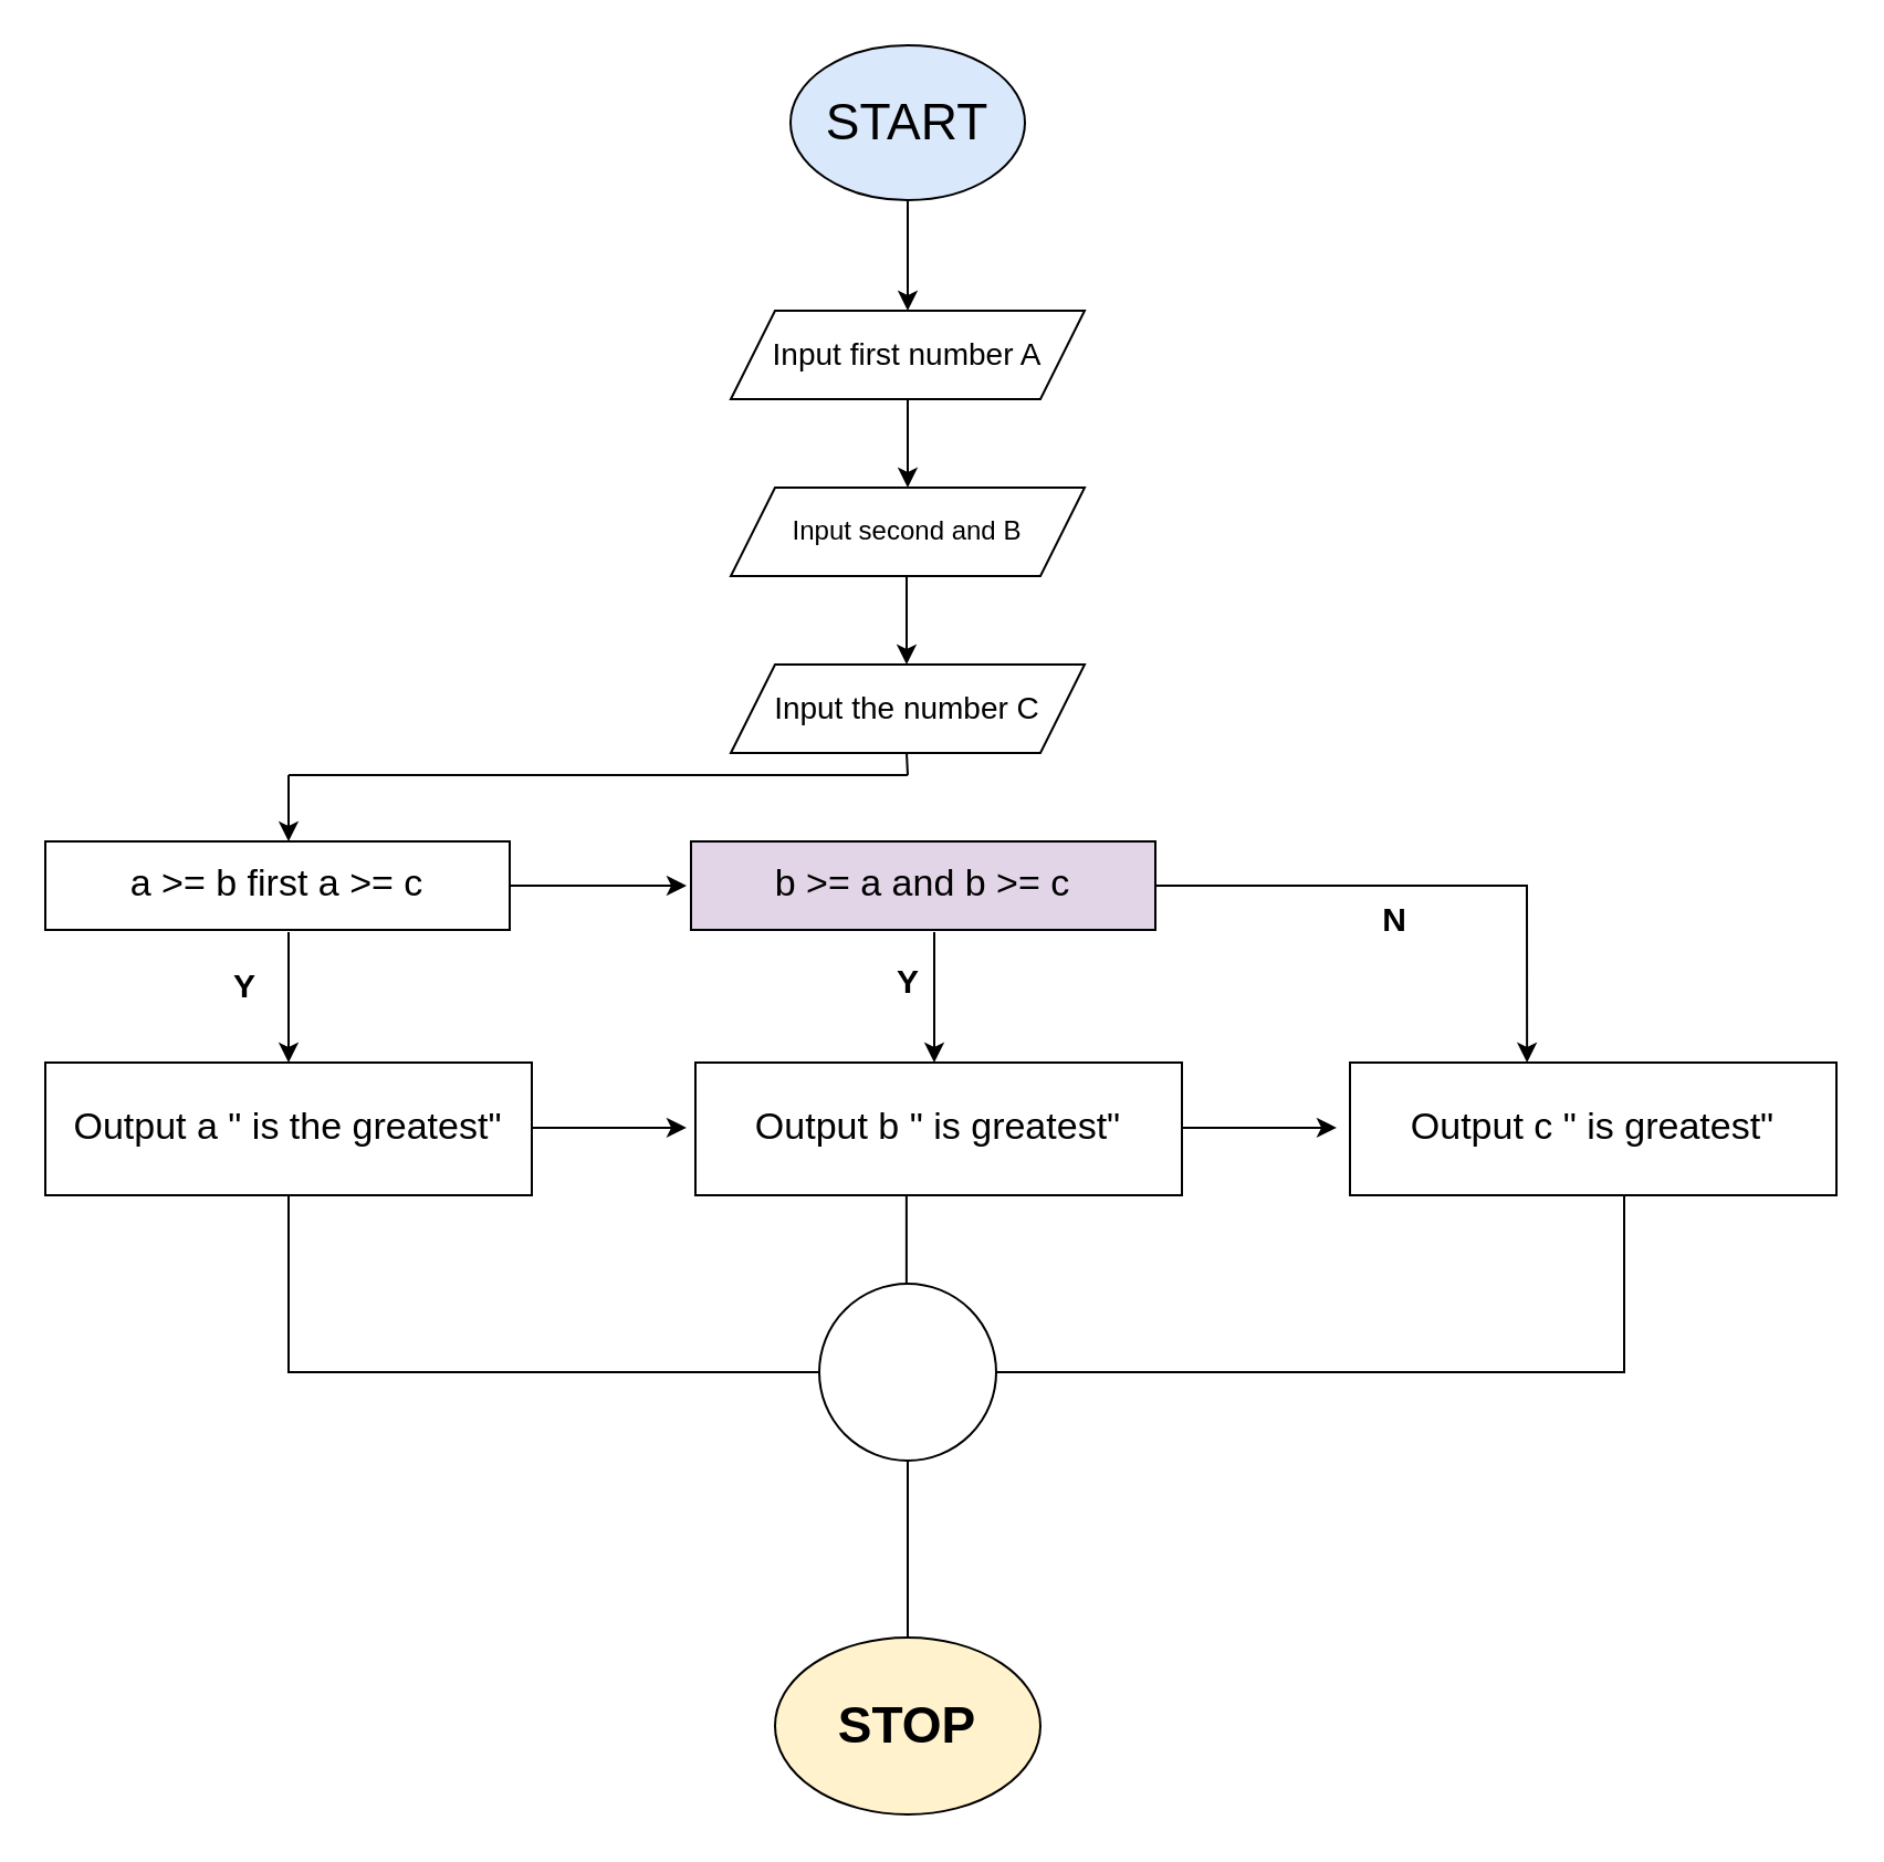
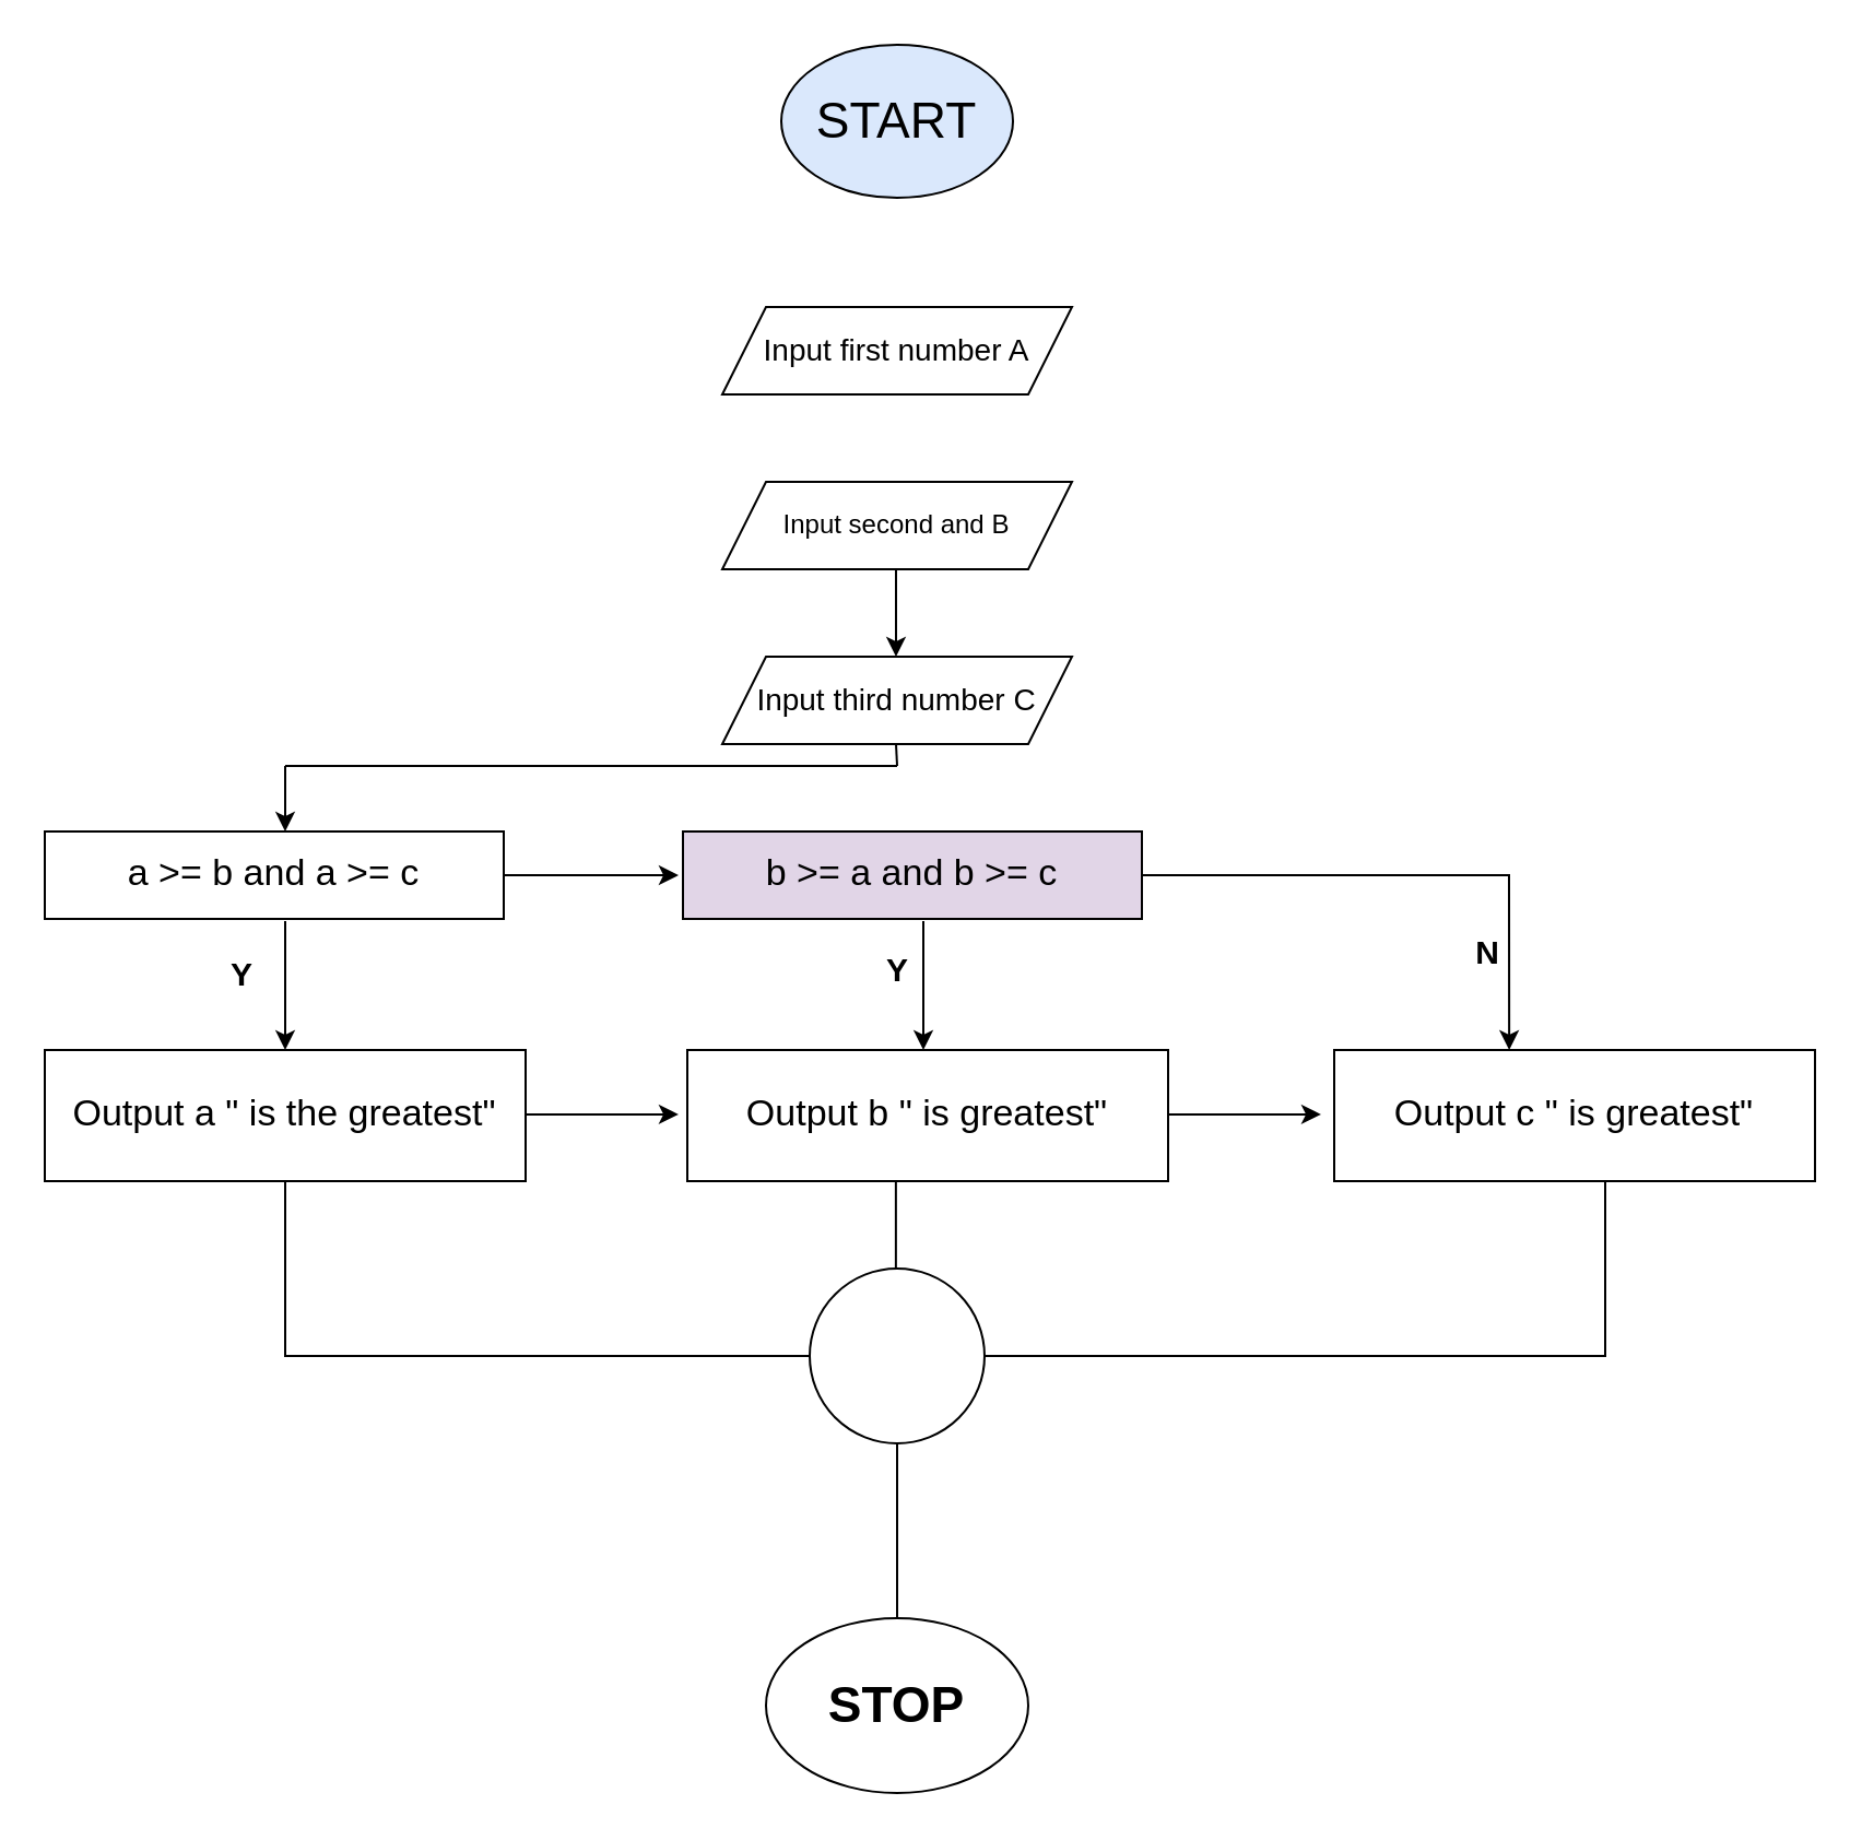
  <mxCell id="0" />
  <mxCell id="1" parent="0" />
  <mxCell id="2" value="" style="endArrow=none;html=1;rounded=0;" edge="1" parent="1"><mxGeometry width="50" height="50" relative="1" as="geometry"><mxPoint x="450" y="620" as="sourcePoint" /><mxPoint x="734" y="540" as="targetPoint" /><Array as="points"><mxPoint x="734" y="620" /></Array></mxGeometry></mxCell>
- <mxCell id="3" style="edgeStyle=orthogonalEdgeStyle;rounded=0;orthogonalLoop=1;jettySize=auto;html=1;entryX=0.5;entryY=0;entryDx=0;entryDy=0;" edge="1" parent="1" source="4" target="5"><mxGeometry relative="1" as="geometry" /></mxCell>
  <mxCell id="4" value="&lt;font style=&quot;font-size: 23px;&quot;&gt;START&lt;/font&gt;" style="ellipse;whiteSpace=wrap;html=1;fillColor=#dae8fc;" vertex="1" parent="1"><mxGeometry x="357" width="106" height="70" as="geometry" y="20" /></mxCell>
  <mxCell id="5" value="&lt;font style=&quot;font-size: 14px;&quot;&gt;Input first number A&lt;/font&gt;" style="shape=parallelogram;perimeter=parallelogramPerimeter;whiteSpace=wrap;html=1;fixedSize=1;align=center;" vertex="1" parent="1"><mxGeometry x="330" y="140" width="160" height="40" as="geometry" /></mxCell>
  <mxCell id="6" value="Input second and B" style="shape=parallelogram;perimeter=parallelogramPerimeter;whiteSpace=wrap;html=1;fixedSize=1;" vertex="1" parent="1"><mxGeometry x="330" y="220" width="160" height="40" as="geometry" /></mxCell>
- <mxCell id="7" value="" style="endArrow=classic;html=1;rounded=0;exitX=0.5;exitY=1;exitDx=0;exitDy=0;entryX=0.5;entryY=0;entryDx=0;entryDy=0;" edge="1" parent="1" source="5" target="6"><mxGeometry width="50" height="50" relative="1" as="geometry"><mxPoint x="416.5" y="180" as="sourcePoint" /><mxPoint x="417" y="220" as="targetPoint" /></mxGeometry></mxCell>
  <mxCell id="8" value="" style="endArrow=classic;html=1;rounded=0;" edge="1" parent="1"><mxGeometry width="50" height="50" relative="1" as="geometry"><mxPoint x="409.5" y="260" as="sourcePoint" /><mxPoint x="409.5" y="300" as="targetPoint" /></mxGeometry></mxCell>
- <mxCell id="9" value="&lt;font style=&quot;font-size: 14px;&quot;&gt;Input the number C&lt;/font&gt;" style="shape=parallelogram;perimeter=parallelogramPerimeter;whiteSpace=wrap;html=1;fixedSize=1;" vertex="1" parent="1"><mxGeometry x="330" y="300" width="160" height="40" as="geometry" /></mxCell>
+ <mxCell id="9" value="&lt;font style=&quot;font-size: 14px;&quot;&gt;Input third number C&lt;/font&gt;" style="shape=parallelogram;perimeter=parallelogramPerimeter;whiteSpace=wrap;html=1;fixedSize=1;" vertex="1" parent="1"><mxGeometry x="330" y="300" width="160" height="40" as="geometry" /></mxCell>
  <mxCell id="10" value="" style="endArrow=none;html=1;rounded=0;" edge="1" parent="1"><mxGeometry width="50" height="50" relative="1" as="geometry"><mxPoint x="409.5" y="340" as="sourcePoint" /><mxPoint x="410" y="350" as="targetPoint" /></mxGeometry></mxCell>
  <mxCell id="11" value="" style="endArrow=none;html=1;rounded=0;" edge="1" parent="1"><mxGeometry width="50" height="50" relative="1" as="geometry"><mxPoint x="130" y="350" as="sourcePoint" /><mxPoint x="410" y="350" as="targetPoint" /></mxGeometry></mxCell>
  <mxCell id="12" value="" style="endArrow=classic;html=1;rounded=0;" edge="1" parent="1"><mxGeometry width="50" height="50" relative="1" as="geometry"><mxPoint x="130" y="350" as="sourcePoint" /><mxPoint x="130" y="380" as="targetPoint" /></mxGeometry></mxCell>
- <mxCell id="13" value="&lt;font style=&quot;font-size: 17px;&quot;&gt;a &amp;gt;= b first a &amp;gt;= c&lt;/font&gt;" style="rounded=0;whiteSpace=wrap;html=1;" vertex="1" parent="1"><mxGeometry x="20" y="380" width="210" height="40" as="geometry" /></mxCell>
+ <mxCell id="13" value="&lt;font style=&quot;font-size: 17px;&quot;&gt;a &amp;gt;= b and a &amp;gt;= c&lt;/font&gt;" style="rounded=0;whiteSpace=wrap;html=1;" vertex="1" parent="1"><mxGeometry x="20" y="380" width="210" height="40" as="geometry" /></mxCell>
  <mxCell id="14" value="&lt;font style=&quot;font-size: 17px;&quot;&gt;b &amp;gt;= a and b &amp;gt;= c&lt;/font&gt;" style="rounded=0;whiteSpace=wrap;html=1;fillColor=#e1d5e7;" vertex="1" parent="1"><mxGeometry x="312" y="380" width="210" height="40" as="geometry" /></mxCell>
  <mxCell id="15" style="edgeStyle=orthogonalEdgeStyle;rounded=0;orthogonalLoop=1;jettySize=auto;html=1;exitX=1;exitY=1;exitDx=0;exitDy=0;" edge="1" parent="1" source="16"><mxGeometry relative="1" as="geometry"><mxPoint x="220.111" y="520.444" as="targetPoint" /></mxGeometry></mxCell>
  <mxCell id="16" value="&lt;font style=&quot;font-size: 17px;&quot;&gt;Output a &quot; is the greatest&quot;&lt;/font&gt;" style="rounded=0;whiteSpace=wrap;html=1;" vertex="1" parent="1"><mxGeometry x="20" y="480" width="220" height="60" as="geometry" /></mxCell>
  <mxCell id="17" value="" style="endArrow=classic;html=1;rounded=0;" edge="1" parent="1"><mxGeometry width="50" height="50" relative="1" as="geometry"><mxPoint x="230" y="400" as="sourcePoint" /><mxPoint x="310" y="400" as="targetPoint" /></mxGeometry></mxCell>
  <mxCell id="18" value="&lt;font style=&quot;font-size: 17px;&quot;&gt;Output b &quot; is greatest&quot;&lt;/font&gt;" style="rounded=0;whiteSpace=wrap;html=1;" vertex="1" parent="1"><mxGeometry x="314" y="480" width="220" height="60" as="geometry" /></mxCell>
  <mxCell id="19" value="&lt;font style=&quot;font-size: 17px;&quot;&gt;Output c &quot; is greatest&quot;&lt;/font&gt;" style="rounded=0;whiteSpace=wrap;html=1;" vertex="1" parent="1"><mxGeometry x="610" y="480" width="220" height="60" as="geometry" /></mxCell>
  <mxCell id="20" value="" style="endArrow=classic;html=1;rounded=0;exitX=1;exitY=0.5;exitDx=0;exitDy=0;entryX=0.364;entryY=0;entryDx=0;entryDy=0;entryPerimeter=0;" edge="1" parent="1" source="14" target="19"><mxGeometry width="50" height="50" relative="1" as="geometry"><mxPoint x="540" y="380" as="sourcePoint" /><mxPoint x="590" y="330" as="targetPoint" /><Array as="points"><mxPoint x="690" y="400" /></Array></mxGeometry></mxCell>
  <mxCell id="21" value="" style="endArrow=classic;html=1;rounded=0;" edge="1" parent="1"><mxGeometry width="50" height="50" relative="1" as="geometry"><mxPoint x="240" y="509.44" as="sourcePoint" /><mxPoint x="310" y="509.44" as="targetPoint" /><Array as="points"><mxPoint x="290" y="509.44" /></Array></mxGeometry></mxCell>
  <mxCell id="22" value="" style="endArrow=classic;html=1;rounded=0;" edge="1" parent="1"><mxGeometry width="50" height="50" relative="1" as="geometry"><mxPoint x="534" y="509.44" as="sourcePoint" /><mxPoint x="604" y="509.44" as="targetPoint" /><Array as="points"><mxPoint x="584" y="509.44" /></Array></mxGeometry></mxCell>
  <mxCell id="23" value="" style="endArrow=classic;html=1;rounded=0;entryX=0.5;entryY=0;entryDx=0;entryDy=0;" edge="1" parent="1" target="16"><mxGeometry width="50" height="50" relative="1" as="geometry"><mxPoint x="130" y="421" as="sourcePoint" /><mxPoint x="180" y="375" as="targetPoint" /></mxGeometry></mxCell>
  <mxCell id="24" value="" style="endArrow=classic;html=1;rounded=0;entryX=0.5;entryY=0;entryDx=0;entryDy=0;" edge="1" parent="1"><mxGeometry width="50" height="50" relative="1" as="geometry"><mxPoint x="422" y="421" as="sourcePoint" /><mxPoint x="422" y="480" as="targetPoint" /></mxGeometry></mxCell>
  <mxCell id="25" value="" style="endArrow=none;html=1;rounded=0;" edge="1" parent="1"><mxGeometry width="50" height="50" relative="1" as="geometry"><mxPoint x="130" y="540" as="sourcePoint" /><mxPoint x="370" y="620" as="targetPoint" /><Array as="points"><mxPoint x="130" y="620" /></Array></mxGeometry></mxCell>
  <mxCell id="26" value="" style="ellipse;whiteSpace=wrap;html=1;aspect=fixed;" vertex="1" parent="1"><mxGeometry x="370" y="580" width="80" height="80" as="geometry" /></mxCell>
  <mxCell id="27" value="" style="endArrow=none;html=1;rounded=0;" edge="1" parent="1"><mxGeometry width="50" height="50" relative="1" as="geometry"><mxPoint x="409.44" y="580" as="sourcePoint" /><mxPoint x="409.44" y="540" as="targetPoint" /></mxGeometry></mxCell>
  <mxCell id="28" value="" style="endArrow=none;html=1;rounded=0;" edge="1" parent="1"><mxGeometry width="50" height="50" relative="1" as="geometry"><mxPoint x="410" y="740" as="sourcePoint" /><mxPoint x="410" y="660" as="targetPoint" /></mxGeometry></mxCell>
- <mxCell id="29" value="&lt;b&gt;&lt;font style=&quot;font-size: 23px;&quot;&gt;STOP&lt;/font&gt;&lt;/b&gt;" style="ellipse;whiteSpace=wrap;html=1;fillColor=#fff2cc;" vertex="1" parent="1"><mxGeometry x="350" y="740" width="120" height="80" as="geometry" /></mxCell>
+ <mxCell id="29" value="&lt;b&gt;&lt;font style=&quot;font-size: 23px;&quot;&gt;STOP&lt;/font&gt;&lt;/b&gt;" style="ellipse;whiteSpace=wrap;html=1;" vertex="1" parent="1"><mxGeometry x="350" y="740" width="120" height="80" as="geometry" /></mxCell>
  <mxCell id="30" value="&lt;b&gt;&lt;font style=&quot;font-size: 15px;&quot;&gt;Y&lt;/font&gt;&lt;/b&gt;" style="text;html=1;align=center;verticalAlign=middle;resizable=0;points=[];autosize=1;strokeColor=none;fillColor=none;" vertex="1" parent="1"><mxGeometry x="95" y="430" width="30" height="30" as="geometry" /></mxCell>
  <mxCell id="31" value="&lt;b&gt;&lt;font style=&quot;font-size: 15px;&quot;&gt;Y&lt;/font&gt;&lt;/b&gt;" style="text;html=1;align=center;verticalAlign=middle;resizable=0;points=[];autosize=1;strokeColor=none;fillColor=none;" vertex="1" parent="1"><mxGeometry x="395" y="428" width="30" height="30" as="geometry" /></mxCell>
- <mxCell id="32" value="&lt;font style=&quot;font-size: 15px;&quot;&gt;&lt;b&gt;N&lt;/b&gt;&lt;/font&gt;" style="text;html=1;align=center;verticalAlign=middle;resizable=0;points=[];autosize=1;strokeColor=none;fillColor=none;" vertex="1" parent="1"><mxGeometry x="615" y="400" width="30" height="30" as="geometry" /></mxCell>
+ <mxCell id="32" value="&lt;font style=&quot;font-size: 15px;&quot;&gt;&lt;b&gt;N&lt;/b&gt;&lt;/font&gt;" style="text;html=1;align=center;verticalAlign=middle;resizable=0;points=[];autosize=1;strokeColor=none;fillColor=none;" vertex="1" parent="1"><mxGeometry x="665" y="420" width="30" height="30" as="geometry" /></mxCell>
